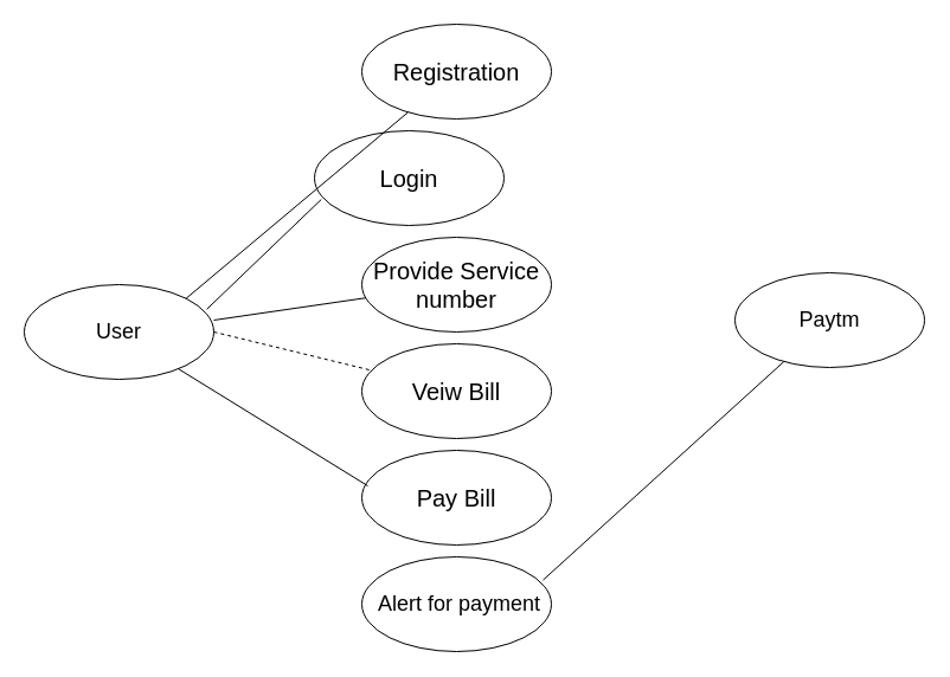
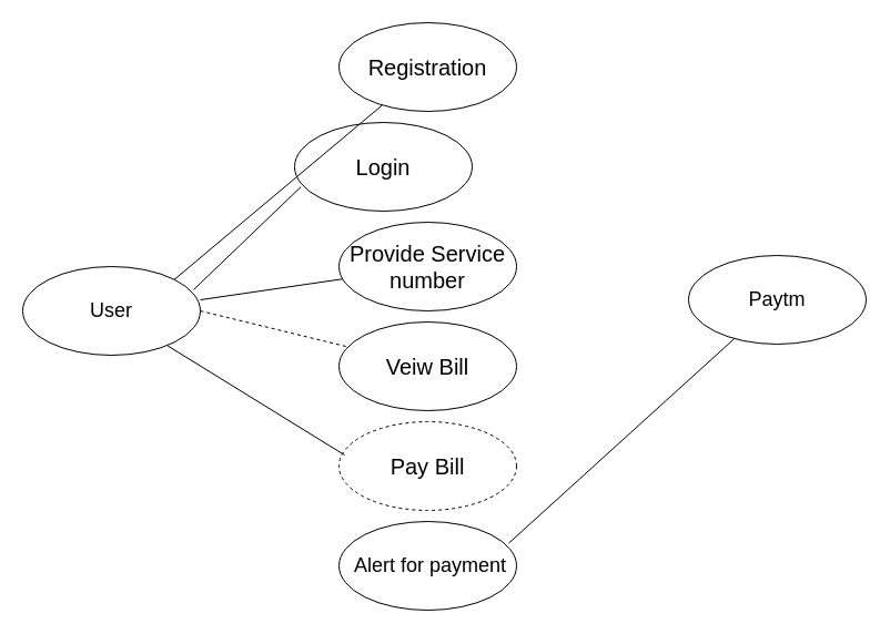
  <mxCell id="0" />
  <mxCell id="1" parent="0" />
  <mxCell id="2" value="Provide Service number" style="ellipse;whiteSpace=wrap;html=1;fontSize=20;" vertex="1" parent="1"><mxGeometry x="305" y="200" width="160" height="80" as="geometry" /></mxCell>
  <mxCell id="3" value="&lt;font style=&quot;font-size: 20px;&quot;&gt;Veiw Bill&lt;/font&gt;" style="ellipse;whiteSpace=wrap;html=1;fontSize=20;" vertex="1" parent="1"><mxGeometry x="305" y="290" width="160" height="80" as="geometry" /></mxCell>
  <mxCell id="4" value="Login" style="ellipse;whiteSpace=wrap;html=1;fontSize=20;" vertex="1" parent="1"><mxGeometry x="265" y="110" width="160" height="80" as="geometry" /></mxCell>
  <mxCell id="5" value="Registration" style="ellipse;whiteSpace=wrap;html=1;fontSize=20;" vertex="1" parent="1"><mxGeometry x="305" y="20" width="160" height="80" as="geometry" /></mxCell>
- <mxCell id="6" value="Pay Bill" style="ellipse;whiteSpace=wrap;html=1;fontSize=20;" vertex="1" parent="1"><mxGeometry x="305" y="380" width="160" height="80" as="geometry" /></mxCell>
+ <mxCell id="6" value="Pay Bill" style="ellipse;whiteSpace=wrap;html=1;fontSize=20;dashed=1;" vertex="1" parent="1"><mxGeometry x="305" y="380" width="160" height="80" as="geometry" /></mxCell>
  <mxCell id="7" value="&amp;nbsp;Alert for payment" style="ellipse;whiteSpace=wrap;html=1;fontSize=18;" vertex="1" parent="1"><mxGeometry x="305" y="470" width="160" height="80" as="geometry" /></mxCell>
  <mxCell id="8" value="Paytm" style="ellipse;whiteSpace=wrap;html=1;fontSize=18;" vertex="1" parent="1"><mxGeometry x="620" y="230" width="160" height="80" as="geometry" /></mxCell>
  <mxCell id="9" value="User" style="ellipse;whiteSpace=wrap;html=1;fontSize=18;" vertex="1" parent="1"><mxGeometry x="20" y="240" width="160" height="80" as="geometry" /></mxCell>
  <mxCell id="10" value="" style="endArrow=none;html=1;rounded=0;exitX=1;exitY=0;exitDx=0;exitDy=0;" edge="1" parent="1" source="9" target="5"><mxGeometry width="50" height="50" relative="1" as="geometry"><mxPoint x="220" y="280" as="sourcePoint" /><mxPoint x="400" y="300" as="targetPoint" /><Array as="points" /></mxGeometry></mxCell>
  <mxCell id="11" value="" style="endArrow=none;html=1;rounded=0;exitX=0.963;exitY=0.26;exitDx=0;exitDy=0;exitPerimeter=0;entryX=0.036;entryY=0.725;entryDx=0;entryDy=0;entryPerimeter=0;" edge="1" parent="1" source="9" target="4"><mxGeometry width="50" height="50" relative="1" as="geometry"><mxPoint x="240" y="250" as="sourcePoint" /><mxPoint x="290" y="200" as="targetPoint" /></mxGeometry></mxCell>
  <mxCell id="12" value="" style="endArrow=none;html=1;rounded=0;" edge="1" parent="1" target="2"><mxGeometry width="50" height="50" relative="1" as="geometry"><mxPoint x="180" y="270" as="sourcePoint" /><mxPoint x="321" y="178" as="targetPoint" /></mxGeometry></mxCell>
  <mxCell id="13" value="" style="endArrow=none;html=1;rounded=0;exitX=1;exitY=0.5;exitDx=0;exitDy=0;dashed=1;" edge="1" parent="1" source="9" target="3"><mxGeometry width="50" height="50" relative="1" as="geometry"><mxPoint x="194" y="281" as="sourcePoint" /><mxPoint x="331" y="188" as="targetPoint" /></mxGeometry></mxCell>
  <mxCell id="14" value="" style="endArrow=none;html=1;rounded=0;entryX=0.031;entryY=0.375;entryDx=0;entryDy=0;entryPerimeter=0;" edge="1" parent="1" source="9" target="6"><mxGeometry width="50" height="50" relative="1" as="geometry"><mxPoint x="204" y="291" as="sourcePoint" /><mxPoint x="341" y="198" as="targetPoint" /></mxGeometry></mxCell>
  <mxCell id="15" value="" style="endArrow=none;html=1;rounded=0;exitX=0.956;exitY=0.245;exitDx=0;exitDy=0;exitPerimeter=0;" edge="1" parent="1" source="7" target="8"><mxGeometry width="50" height="50" relative="1" as="geometry"><mxPoint x="490" y="493" as="sourcePoint" /><mxPoint x="627" y="400" as="targetPoint" /></mxGeometry></mxCell>
